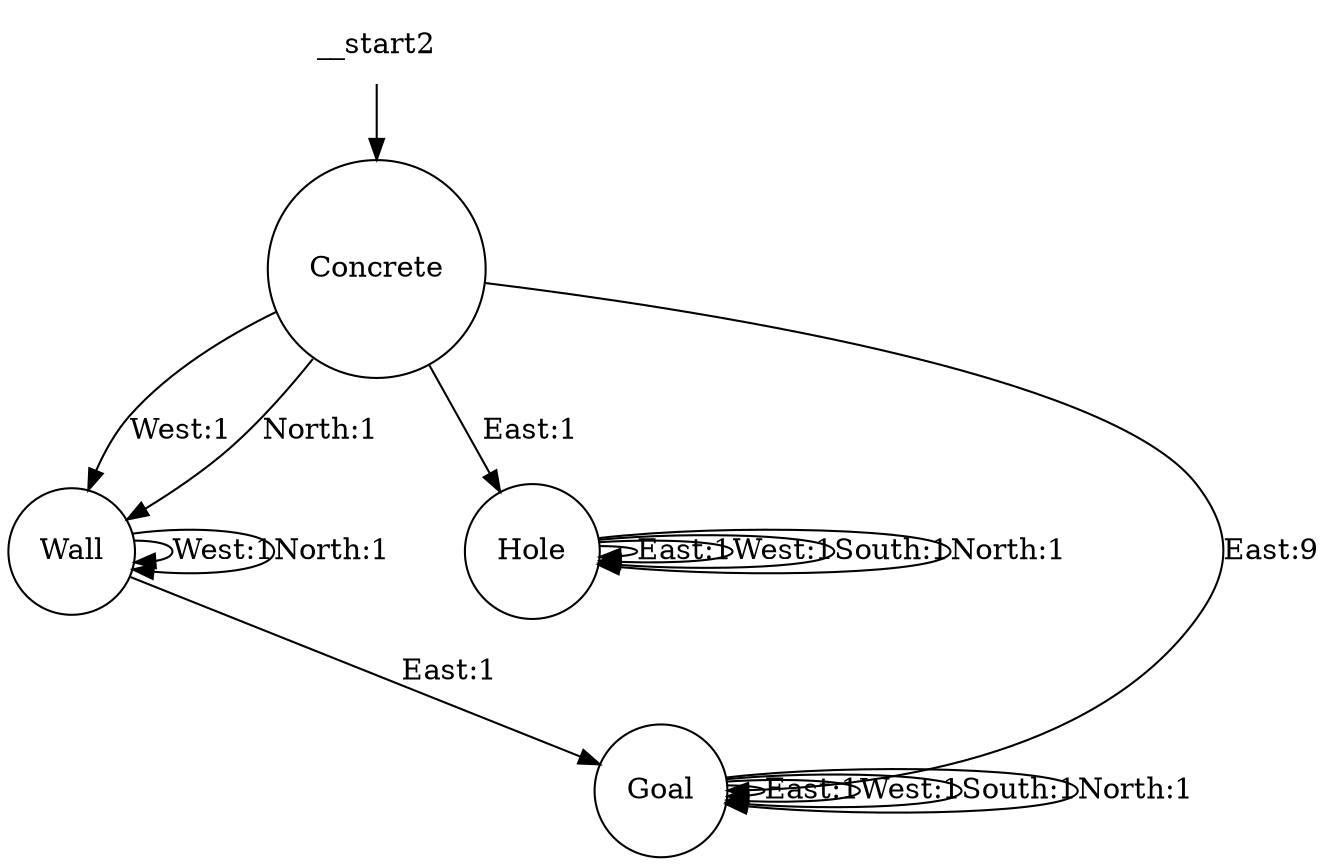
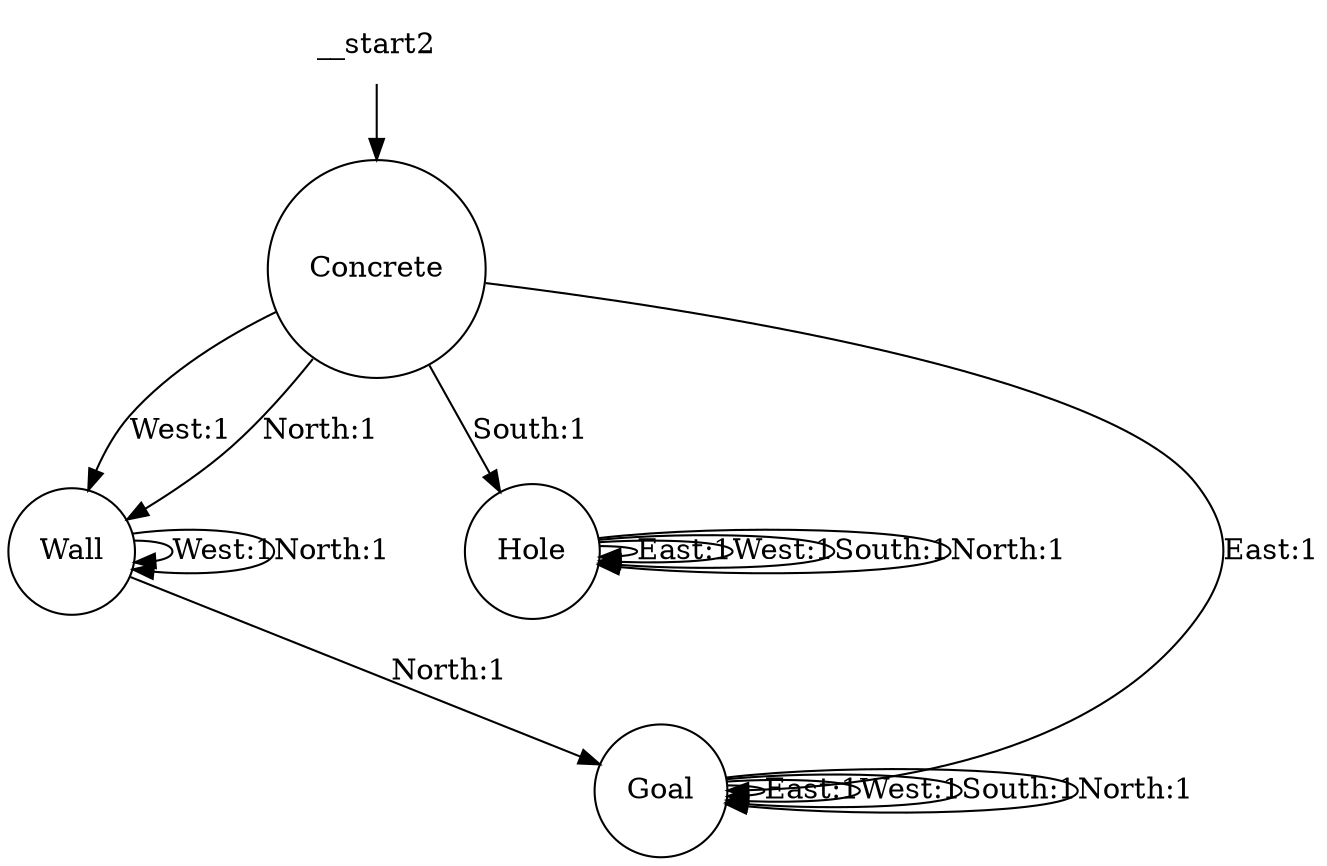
  digraph {
    node [shape=circle]
    n1 [label=__start2 shape=none]
    n2 [label=Concrete]
    n3 [label=Wall]
    n4 [label=Hole]
    n5 [label=Goal]
    n1 -> n2
    n2 -> n3 [label="West:1"]
    n2 -> n3 [label="North:1"]
-   n2 -> n4 [label="East:1"]
-   n2 -> n5 [label="East:9"]
+   n2 -> n4 [label="South:1"]
+   n2 -> n5 [label="East:1"]
    n3 -> n3 [label="West:1"]
    n3 -> n3 [label="North:1"]
-   n3 -> n5 [label="East:1"]
+   n3 -> n5 [label="North:1"]
    n4 -> n4 [label="East:1"]
    n4 -> n4 [label="West:1"]
    n4 -> n4 [label="South:1"]
    n4 -> n4 [label="North:1"]
    n5 -> n5 [label="East:1"]
    n5 -> n5 [label="West:1"]
    n5 -> n5 [label="South:1"]
    n5 -> n5 [label="North:1"]
  }
